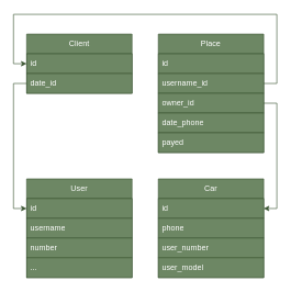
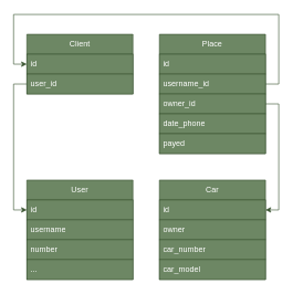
  <mxCell id="0" />
  <mxCell id="1" parent="0" />
  <mxCell id="2" value="Client" style="swimlane;fontStyle=0;childLayout=stackLayout;horizontal=1;startSize=30;horizontalStack=0;resizeParent=1;resizeParentMax=0;resizeLast=0;collapsible=1;marginBottom=0;whiteSpace=wrap;html=1;fillColor=#6d8764;strokeColor=#3A5431;fontColor=#ffffff;" vertex="1" parent="1"><mxGeometry x="40" y="50.96" width="160" height="90" as="geometry" /></mxCell>
  <mxCell id="3" value="id" style="text;align=left;verticalAlign=middle;spacingLeft=4;spacingRight=4;overflow=hidden;points=[[0,0.5],[1,0.5]];portConstraint=eastwest;rotatable=0;whiteSpace=wrap;html=1;fillColor=#6d8764;strokeColor=#3A5431;fontColor=#ffffff;" vertex="1" parent="2"><mxGeometry y="30" width="160" height="30" as="geometry" /></mxCell>
- <mxCell id="4" value="date_id" style="text;align=left;verticalAlign=middle;spacingLeft=4;spacingRight=4;overflow=hidden;points=[[0,0.5],[1,0.5]];portConstraint=eastwest;rotatable=0;whiteSpace=wrap;html=1;fillColor=#6d8764;strokeColor=#3A5431;fontColor=#ffffff;" vertex="1" parent="2"><mxGeometry y="60" width="160" height="30" as="geometry" /></mxCell>
+ <mxCell id="4" value="user_id" style="text;align=left;verticalAlign=middle;spacingLeft=4;spacingRight=4;overflow=hidden;points=[[0,0.5],[1,0.5]];portConstraint=eastwest;rotatable=0;whiteSpace=wrap;html=1;fillColor=#6d8764;strokeColor=#3A5431;fontColor=#ffffff;" vertex="1" parent="2"><mxGeometry y="60" width="160" height="30" as="geometry" /></mxCell>
  <mxCell id="5" value="User" style="swimlane;fontStyle=0;childLayout=stackLayout;horizontal=1;startSize=30;horizontalStack=0;resizeParent=1;resizeParentMax=0;resizeLast=0;collapsible=1;marginBottom=0;whiteSpace=wrap;html=1;fillColor=#6d8764;strokeColor=#3A5431;fontColor=#ffffff;" vertex="1" parent="1"><mxGeometry x="40" y="270.96" width="160" height="150" as="geometry" /></mxCell>
  <mxCell id="6" value="id" style="text;align=left;verticalAlign=middle;spacingLeft=4;spacingRight=4;overflow=hidden;points=[[0,0.5],[1,0.5]];portConstraint=eastwest;rotatable=0;whiteSpace=wrap;html=1;fillColor=#6d8764;strokeColor=#3A5431;fontColor=#ffffff;" vertex="1" parent="5"><mxGeometry y="30" width="160" height="30" as="geometry" /></mxCell>
  <mxCell id="7" value="username" style="text;align=left;verticalAlign=middle;spacingLeft=4;spacingRight=4;overflow=hidden;points=[[0,0.5],[1,0.5]];portConstraint=eastwest;rotatable=0;whiteSpace=wrap;html=1;fillColor=#6d8764;strokeColor=#3A5431;fontColor=#ffffff;" vertex="1" parent="5"><mxGeometry y="60" width="160" height="30" as="geometry" /></mxCell>
  <mxCell id="8" value="number" style="text;align=left;verticalAlign=middle;spacingLeft=4;spacingRight=4;overflow=hidden;points=[[0,0.5],[1,0.5]];portConstraint=eastwest;rotatable=0;whiteSpace=wrap;html=1;fillColor=#6d8764;strokeColor=#3A5431;fontColor=#ffffff;" vertex="1" parent="5"><mxGeometry y="90" width="160" height="30" as="geometry" /></mxCell>
  <mxCell id="9" value="..." style="text;align=left;verticalAlign=middle;spacingLeft=4;spacingRight=4;overflow=hidden;points=[[0,0.5],[1,0.5]];portConstraint=eastwest;rotatable=0;whiteSpace=wrap;html=1;fillColor=#6d8764;strokeColor=#3A5431;fontColor=#ffffff;" vertex="1" parent="5"><mxGeometry y="120" width="160" height="30" as="geometry" /></mxCell>
  <mxCell id="10" value="Car" style="swimlane;fontStyle=0;childLayout=stackLayout;horizontal=1;startSize=30;horizontalStack=0;resizeParent=1;resizeParentMax=0;resizeLast=0;collapsible=1;marginBottom=0;whiteSpace=wrap;html=1;fillColor=#6d8764;strokeColor=#3A5431;fontColor=#ffffff;" vertex="1" parent="1"><mxGeometry x="240" y="270.96" width="160" height="150" as="geometry" /></mxCell>
  <mxCell id="11" value="id" style="text;align=left;verticalAlign=middle;spacingLeft=4;spacingRight=4;overflow=hidden;points=[[0,0.5],[1,0.5]];portConstraint=eastwest;rotatable=0;whiteSpace=wrap;html=1;fillColor=#6d8764;strokeColor=#3A5431;fontColor=#ffffff;" vertex="1" parent="10"><mxGeometry y="30" width="160" height="30" as="geometry" /></mxCell>
- <mxCell id="12" value="phone" style="text;align=left;verticalAlign=middle;spacingLeft=4;spacingRight=4;overflow=hidden;points=[[0,0.5],[1,0.5]];portConstraint=eastwest;rotatable=0;whiteSpace=wrap;html=1;fillColor=#6d8764;strokeColor=#3A5431;fontColor=#ffffff;" vertex="1" parent="10"><mxGeometry y="60" width="160" height="30" as="geometry" /></mxCell>
- <mxCell id="13" value="user_number" style="text;align=left;verticalAlign=middle;spacingLeft=4;spacingRight=4;overflow=hidden;points=[[0,0.5],[1,0.5]];portConstraint=eastwest;rotatable=0;whiteSpace=wrap;html=1;fillColor=#6d8764;strokeColor=#3A5431;fontColor=#ffffff;" vertex="1" parent="10"><mxGeometry y="90" width="160" height="30" as="geometry" /></mxCell>
- <mxCell id="14" value="user_model" style="text;align=left;verticalAlign=middle;spacingLeft=4;spacingRight=4;overflow=hidden;points=[[0,0.5],[1,0.5]];portConstraint=eastwest;rotatable=0;whiteSpace=wrap;html=1;fillColor=#6d8764;strokeColor=#3A5431;fontColor=#ffffff;" vertex="1" parent="10"><mxGeometry y="120" width="160" height="30" as="geometry" /></mxCell>
+ <mxCell id="12" value="owner" style="text;align=left;verticalAlign=middle;spacingLeft=4;spacingRight=4;overflow=hidden;points=[[0,0.5],[1,0.5]];portConstraint=eastwest;rotatable=0;whiteSpace=wrap;html=1;fillColor=#6d8764;strokeColor=#3A5431;fontColor=#ffffff;" vertex="1" parent="10"><mxGeometry y="60" width="160" height="30" as="geometry" /></mxCell>
+ <mxCell id="13" value="car_number" style="text;align=left;verticalAlign=middle;spacingLeft=4;spacingRight=4;overflow=hidden;points=[[0,0.5],[1,0.5]];portConstraint=eastwest;rotatable=0;whiteSpace=wrap;html=1;fillColor=#6d8764;strokeColor=#3A5431;fontColor=#ffffff;" vertex="1" parent="10"><mxGeometry y="90" width="160" height="30" as="geometry" /></mxCell>
+ <mxCell id="14" value="car_model" style="text;align=left;verticalAlign=middle;spacingLeft=4;spacingRight=4;overflow=hidden;points=[[0,0.5],[1,0.5]];portConstraint=eastwest;rotatable=0;whiteSpace=wrap;html=1;fillColor=#6d8764;strokeColor=#3A5431;fontColor=#ffffff;" vertex="1" parent="10"><mxGeometry y="120" width="160" height="30" as="geometry" /></mxCell>
  <mxCell id="15" value="Place" style="swimlane;fontStyle=0;childLayout=stackLayout;horizontal=1;startSize=30;horizontalStack=0;resizeParent=1;resizeParentMax=0;resizeLast=0;collapsible=1;marginBottom=0;whiteSpace=wrap;html=1;fillColor=#6d8764;strokeColor=#3A5431;fontColor=#ffffff;" vertex="1" parent="1"><mxGeometry x="240" y="50.96" width="160" height="180" as="geometry" /></mxCell>
  <mxCell id="16" value="id" style="text;align=left;verticalAlign=middle;spacingLeft=4;spacingRight=4;overflow=hidden;points=[[0,0.5],[1,0.5]];portConstraint=eastwest;rotatable=0;whiteSpace=wrap;html=1;fillColor=#6d8764;strokeColor=#3A5431;fontColor=#ffffff;" vertex="1" parent="15"><mxGeometry y="30" width="160" height="30" as="geometry" /></mxCell>
  <mxCell id="17" value="username_id" style="text;align=left;verticalAlign=middle;spacingLeft=4;spacingRight=4;overflow=hidden;points=[[0,0.5],[1,0.5]];portConstraint=eastwest;rotatable=0;whiteSpace=wrap;html=1;fillColor=#6d8764;strokeColor=#3A5431;fontColor=#ffffff;" vertex="1" parent="15"><mxGeometry y="60" width="160" height="30" as="geometry" /></mxCell>
  <mxCell id="18" value="owner_id" style="text;align=left;verticalAlign=middle;spacingLeft=4;spacingRight=4;overflow=hidden;points=[[0,0.5],[1,0.5]];portConstraint=eastwest;rotatable=0;whiteSpace=wrap;html=1;fillColor=#6d8764;strokeColor=#3A5431;fontColor=#ffffff;" vertex="1" parent="15"><mxGeometry y="90" width="160" height="30" as="geometry" /></mxCell>
  <mxCell id="19" value="date_phone" style="text;align=left;verticalAlign=middle;spacingLeft=4;spacingRight=4;overflow=hidden;points=[[0,0.5],[1,0.5]];portConstraint=eastwest;rotatable=0;whiteSpace=wrap;html=1;fillColor=#6d8764;strokeColor=#3A5431;fontColor=#ffffff;" vertex="1" parent="15"><mxGeometry y="120" width="160" height="30" as="geometry" /></mxCell>
  <mxCell id="20" value="payed" style="text;align=left;verticalAlign=middle;spacingLeft=4;spacingRight=4;overflow=hidden;points=[[0,0.5],[1,0.5]];portConstraint=eastwest;rotatable=0;whiteSpace=wrap;html=1;fillColor=#6d8764;strokeColor=#3A5431;fontColor=#ffffff;" vertex="1" parent="15"><mxGeometry y="150" width="160" height="30" as="geometry" /></mxCell>
  <mxCell id="21" style="edgeStyle=orthogonalEdgeStyle;rounded=0;orthogonalLoop=1;jettySize=auto;html=1;exitX=0;exitY=0.5;exitDx=0;exitDy=0;entryX=0;entryY=0.5;entryDx=0;entryDy=0;fillColor=#6d8764;strokeColor=#3A5431;" edge="1" parent="1" source="4" target="6"><mxGeometry relative="1" as="geometry" /></mxCell>
  <mxCell id="22" style="edgeStyle=orthogonalEdgeStyle;rounded=0;orthogonalLoop=1;jettySize=auto;html=1;exitX=1;exitY=0.5;exitDx=0;exitDy=0;entryX=0;entryY=0.5;entryDx=0;entryDy=0;fillColor=#6d8764;strokeColor=#3A5431;" edge="1" parent="1" source="17" target="3"><mxGeometry relative="1" as="geometry"><Array as="points"><mxPoint x="420" y="125.96" /><mxPoint x="420" y="20.96" /><mxPoint x="20" y="20.96" /><mxPoint x="20" y="95.96" /></Array></mxGeometry></mxCell>
  <mxCell id="23" style="edgeStyle=orthogonalEdgeStyle;rounded=0;orthogonalLoop=1;jettySize=auto;html=1;exitX=1;exitY=0.5;exitDx=0;exitDy=0;entryX=1;entryY=0.5;entryDx=0;entryDy=0;fillColor=#6d8764;strokeColor=#3A5431;" edge="1" parent="1" source="18" target="11"><mxGeometry relative="1" as="geometry" /></mxCell>
